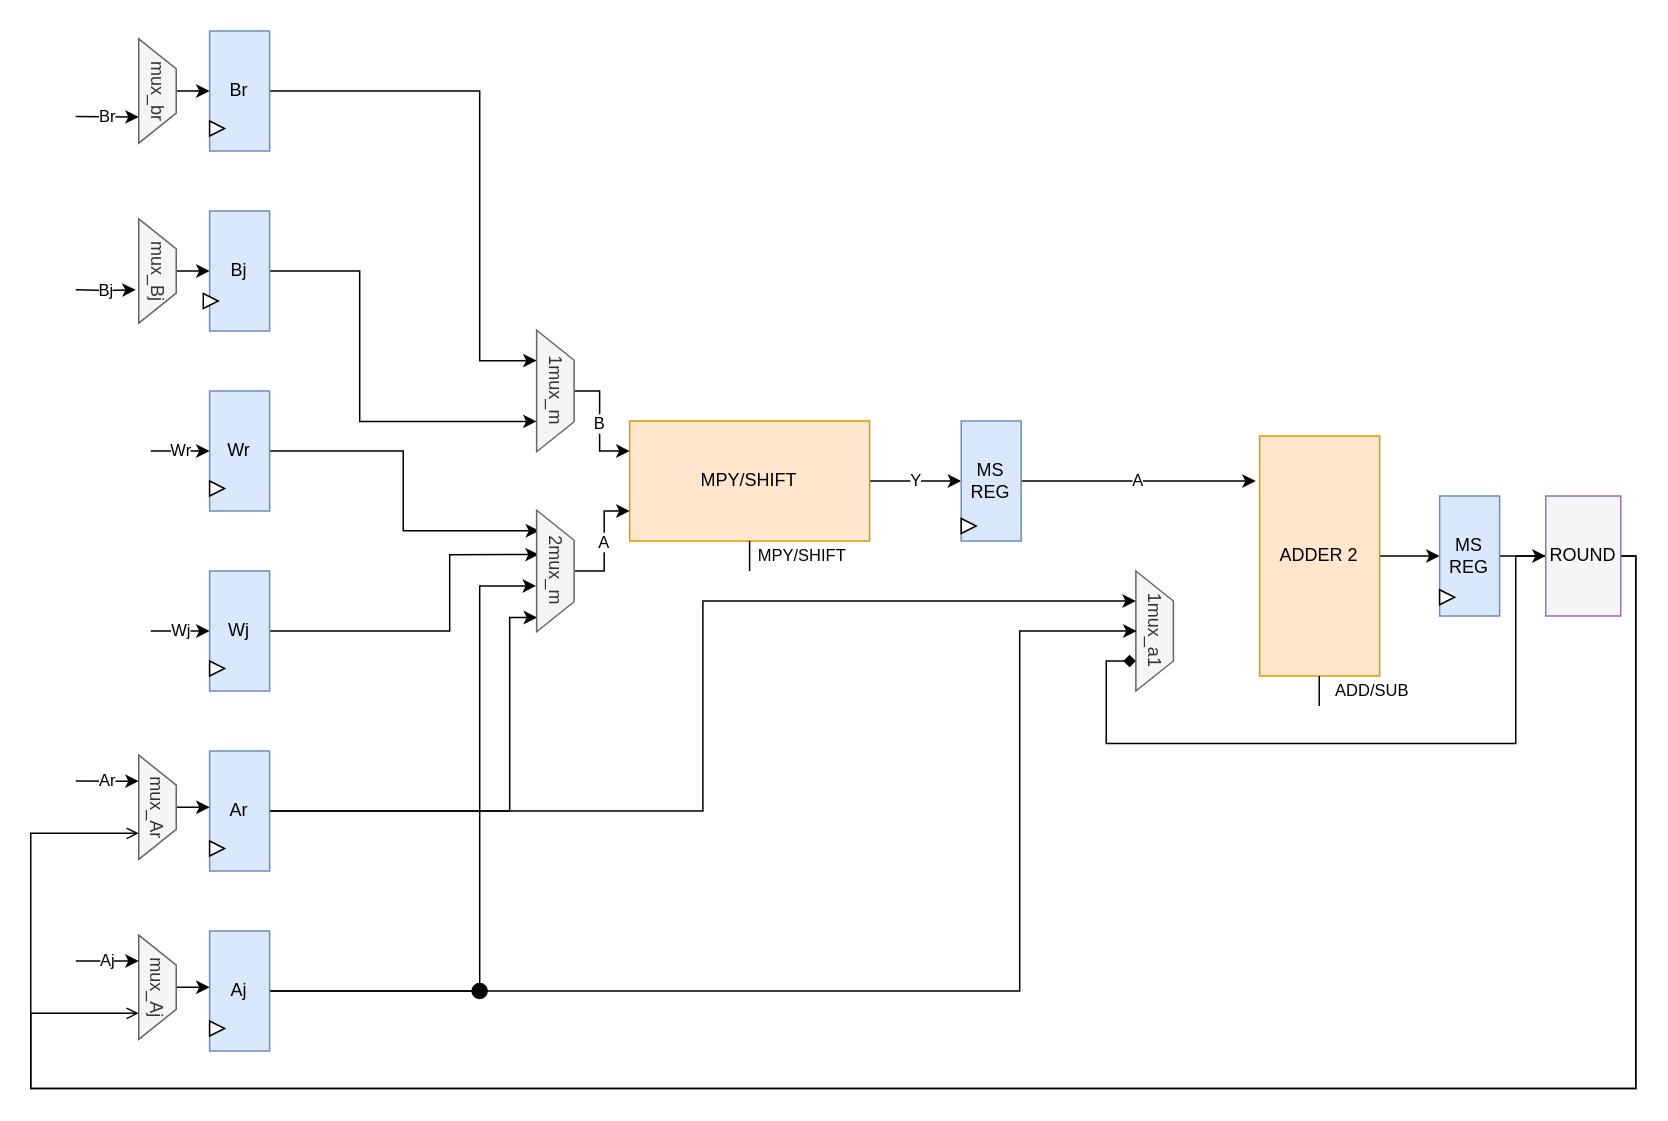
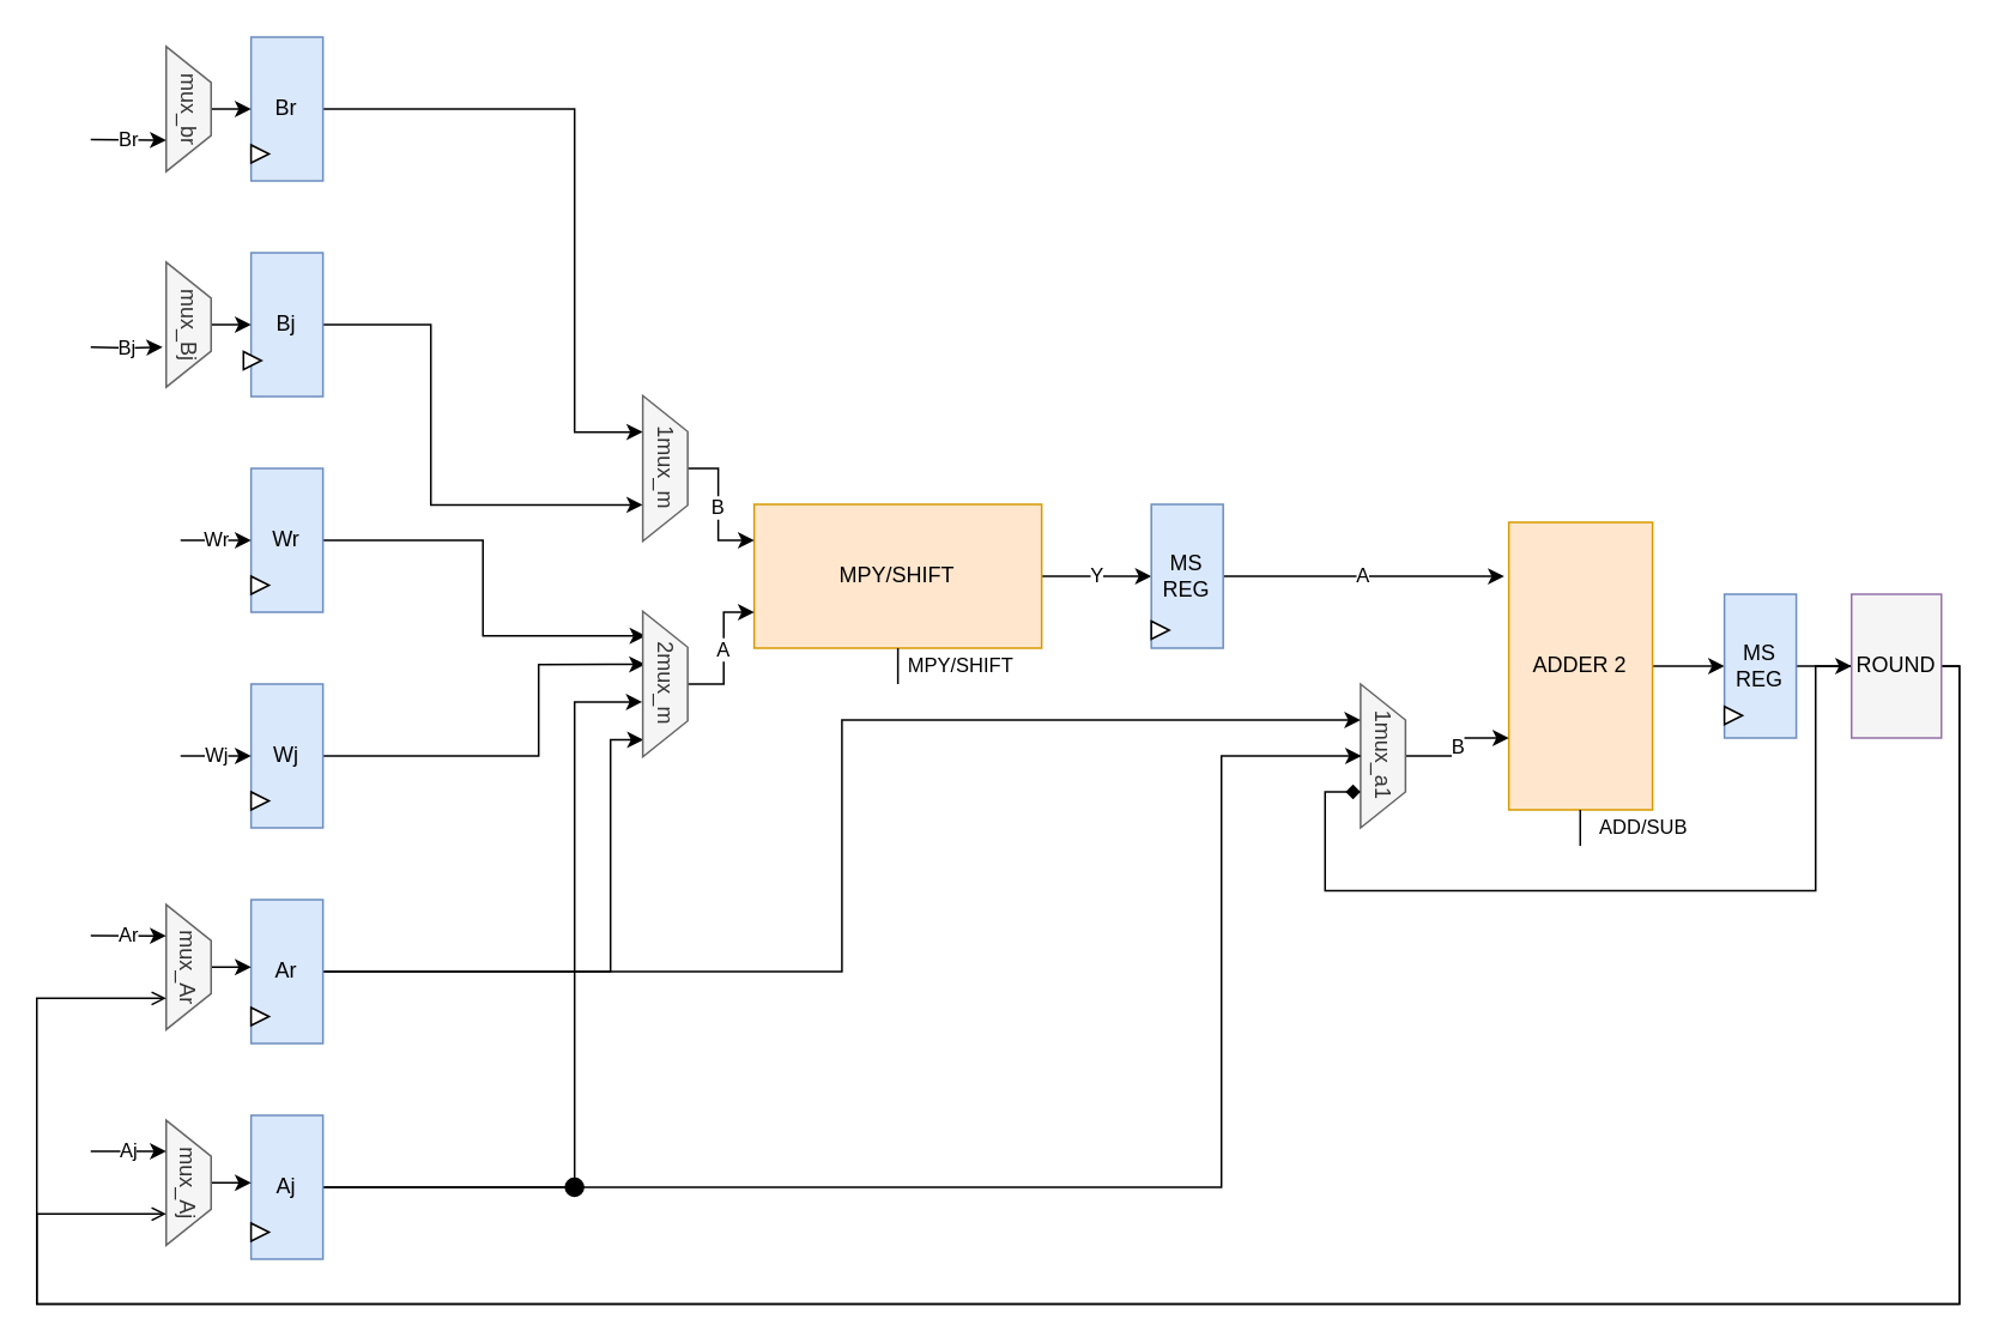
  <mxCell id="0" />
  <mxCell id="1" parent="0" />
  <mxCell id="2" style="edgeStyle=orthogonalEdgeStyle;rounded=0;orthogonalLoop=1;jettySize=auto;html=1;entryX=0;entryY=0.5;entryDx=0;entryDy=0;" edge="1" parent="1" source="3" target="35"><mxGeometry relative="1" as="geometry" /></mxCell>
  <mxCell id="3" value="ADDER 2" style="rounded=0;whiteSpace=wrap;html=1;fillColor=#ffe6cc;strokeColor=#d79b00;" parent="1" vertex="1"><mxGeometry x="839.25" y="290" width="80" height="160" as="geometry" /></mxCell>
  <mxCell id="4" value="Y" style="edgeStyle=orthogonalEdgeStyle;rounded=0;orthogonalLoop=1;jettySize=auto;html=1;entryX=0;entryY=0.5;entryDx=0;entryDy=0;" parent="1" source="5" target="27" edge="1"><mxGeometry relative="1" as="geometry" /></mxCell>
  <mxCell id="5" value="MPY/SHIFT" style="whiteSpace=wrap;html=1;fillColor=#ffe6cc;strokeColor=#d79b00;" parent="1" vertex="1"><mxGeometry x="419.25" y="280" width="160" height="80" as="geometry" /></mxCell>
  <mxCell id="6" style="edgeStyle=orthogonalEdgeStyle;rounded=0;orthogonalLoop=1;jettySize=auto;html=1;entryX=0.365;entryY=0.942;entryDx=0;entryDy=0;entryPerimeter=0;" edge="1" parent="1" source="7" target="25"><mxGeometry relative="1" as="geometry"><Array as="points"><mxPoint x="299.25" y="420" /><mxPoint x="299.25" y="369" /></Array></mxGeometry></mxCell>
  <mxCell id="7" value="Wj" style="whiteSpace=wrap;html=1;fillColor=#dae8fc;strokeColor=#6c8ebf;" parent="1" vertex="1"><mxGeometry x="139.25" y="380" width="40" height="80" as="geometry" /></mxCell>
  <mxCell id="8" style="edgeStyle=orthogonalEdgeStyle;rounded=0;orthogonalLoop=1;jettySize=auto;html=1;entryX=0.169;entryY=0.932;entryDx=0;entryDy=0;entryPerimeter=0;" edge="1" parent="1" source="9" target="25"><mxGeometry relative="1" as="geometry" /></mxCell>
  <mxCell id="9" value="Wr" style="whiteSpace=wrap;html=1;fillColor=#dae8fc;strokeColor=#6c8ebf;" parent="1" vertex="1"><mxGeometry x="139.25" y="260" width="40" height="80" as="geometry" /></mxCell>
+ <mxCell id="10" value="B" style="edgeStyle=orthogonalEdgeStyle;rounded=0;orthogonalLoop=1;jettySize=auto;html=1;entryX=0;entryY=0.75;entryDx=0;entryDy=0;" edge="1" parent="1" source="11" target="3"><mxGeometry relative="1" as="geometry" /></mxCell>
  <mxCell id="11" value="1mux_a1" style="shape=trapezoid;perimeter=trapezoidPerimeter;whiteSpace=wrap;html=1;fixedSize=1;rotation=90;fillColor=#f5f5f5;strokeColor=#666666;fontColor=#333333;" parent="1" vertex="1"><mxGeometry x="729.25" y="407.5" width="80" height="25" as="geometry" /></mxCell>
  <mxCell id="12" style="edgeStyle=orthogonalEdgeStyle;rounded=0;orthogonalLoop=1;jettySize=auto;html=1;entryX=0.75;entryY=1;entryDx=0;entryDy=0;" edge="1" parent="1" source="13" target="23"><mxGeometry relative="1" as="geometry"><Array as="points"><mxPoint x="239.25" y="180" /><mxPoint x="239.25" y="280" /></Array></mxGeometry></mxCell>
  <mxCell id="13" value="Bj" style="whiteSpace=wrap;html=1;fillColor=#dae8fc;strokeColor=#6c8ebf;" parent="1" vertex="1"><mxGeometry x="139.25" y="140" width="40" height="80" as="geometry" /></mxCell>
  <mxCell id="14" style="edgeStyle=orthogonalEdgeStyle;rounded=0;orthogonalLoop=1;jettySize=auto;html=1;entryX=0.25;entryY=1;entryDx=0;entryDy=0;" edge="1" parent="1" source="15" target="23"><mxGeometry relative="1" as="geometry"><Array as="points"><mxPoint x="319.25" y="60" /><mxPoint x="319.25" y="240" /></Array></mxGeometry></mxCell>
  <mxCell id="15" value="Br" style="whiteSpace=wrap;html=1;fillColor=#dae8fc;strokeColor=#6c8ebf;" parent="1" vertex="1"><mxGeometry x="139.25" y="20" width="40" height="80" as="geometry" /></mxCell>
  <mxCell id="16" style="edgeStyle=orthogonalEdgeStyle;rounded=0;orthogonalLoop=1;jettySize=auto;html=1;" edge="1" parent="1" source="18"><mxGeometry relative="1" as="geometry"><mxPoint x="757.25" y="420" as="targetPoint" /><Array as="points"><mxPoint x="679.25" y="660" /><mxPoint x="679.25" y="420" /><mxPoint x="757.25" y="420" /></Array></mxGeometry></mxCell>
  <mxCell id="17" style="edgeStyle=orthogonalEdgeStyle;rounded=0;orthogonalLoop=1;jettySize=auto;html=1;entryX=0.623;entryY=1.013;entryDx=0;entryDy=0;entryPerimeter=0;" edge="1" parent="1" source="18" target="25"><mxGeometry relative="1" as="geometry"><Array as="points"><mxPoint x="319.25" y="660" /><mxPoint x="319.25" y="390" /></Array></mxGeometry></mxCell>
  <mxCell id="18" value="Aj" style="whiteSpace=wrap;html=1;fillColor=#dae8fc;strokeColor=#6c8ebf;" parent="1" vertex="1"><mxGeometry x="139.25" y="620" width="40" height="80" as="geometry" /></mxCell>
  <mxCell id="19" style="edgeStyle=orthogonalEdgeStyle;rounded=0;orthogonalLoop=1;jettySize=auto;html=1;entryX=0.25;entryY=1;entryDx=0;entryDy=0;" edge="1" parent="1" source="21" target="11"><mxGeometry relative="1" as="geometry" /></mxCell>
  <mxCell id="20" style="edgeStyle=orthogonalEdgeStyle;rounded=0;orthogonalLoop=1;jettySize=auto;html=1;entryX=0.883;entryY=0.987;entryDx=0;entryDy=0;entryPerimeter=0;" edge="1" parent="1" source="21" target="25"><mxGeometry relative="1" as="geometry"><mxPoint x="357.25" y="390" as="targetPoint" /><Array as="points"><mxPoint x="339.25" y="540" /><mxPoint x="339.25" y="411" /></Array></mxGeometry></mxCell>
  <mxCell id="21" value="Ar" style="whiteSpace=wrap;html=1;fillColor=#dae8fc;strokeColor=#6c8ebf;" parent="1" vertex="1"><mxGeometry x="139.25" y="500" width="40" height="80" as="geometry" /></mxCell>
  <mxCell id="22" value="B" style="edgeStyle=none;rounded=0;orthogonalLoop=1;jettySize=auto;html=1;entryX=0;entryY=0.25;entryDx=0;entryDy=0;" parent="1" source="23" target="5" edge="1"><mxGeometry relative="1" as="geometry"><Array as="points"><mxPoint x="399.25" y="260" /><mxPoint x="399.25" y="300" /></Array></mxGeometry></mxCell>
  <mxCell id="23" value="1mux_m" style="shape=trapezoid;perimeter=trapezoidPerimeter;whiteSpace=wrap;html=1;fixedSize=1;rotation=90;fillColor=#f5f5f5;strokeColor=#666666;fontColor=#333333;" parent="1" vertex="1"><mxGeometry x="329.25" y="247.5" width="81" height="25" as="geometry" /></mxCell>
  <mxCell id="24" value="A" style="edgeStyle=orthogonalEdgeStyle;rounded=0;orthogonalLoop=1;jettySize=auto;html=1;entryX=0;entryY=0.75;entryDx=0;entryDy=0;" parent="1" source="25" target="5" edge="1"><mxGeometry relative="1" as="geometry" /></mxCell>
  <mxCell id="25" value="2mux_m" style="shape=trapezoid;perimeter=trapezoidPerimeter;whiteSpace=wrap;html=1;fixedSize=1;rotation=90;fillColor=#f5f5f5;strokeColor=#666666;fontColor=#333333;" parent="1" vertex="1"><mxGeometry x="329.25" y="367.5" width="81" height="25" as="geometry" /></mxCell>
  <mxCell id="26" value="A" style="edgeStyle=orthogonalEdgeStyle;rounded=0;orthogonalLoop=1;jettySize=auto;html=1;entryX=-0.032;entryY=0.188;entryDx=0;entryDy=0;entryPerimeter=0;" edge="1" parent="1" source="27" target="3"><mxGeometry relative="1" as="geometry" /></mxCell>
  <mxCell id="27" value="MS&lt;br&gt;REG" style="rounded=0;whiteSpace=wrap;html=1;fillColor=#dae8fc;strokeColor=#6c8ebf;" parent="1" vertex="1"><mxGeometry x="640.29" y="280" width="40" height="80" as="geometry" /></mxCell>
  <mxCell id="28" value="" style="triangle;whiteSpace=wrap;html=1;" vertex="1" parent="1"><mxGeometry x="139.25" y="320" width="10" height="10" as="geometry" /></mxCell>
  <mxCell id="29" value="" style="triangle;whiteSpace=wrap;html=1;" vertex="1" parent="1"><mxGeometry x="139.25" y="440" width="10" height="10" as="geometry" /></mxCell>
  <mxCell id="30" value="" style="triangle;whiteSpace=wrap;html=1;" vertex="1" parent="1"><mxGeometry x="139.25" y="560" width="10" height="10" as="geometry" /></mxCell>
  <mxCell id="31" value="" style="triangle;whiteSpace=wrap;html=1;" vertex="1" parent="1"><mxGeometry x="139.25" y="680" width="10" height="10" as="geometry" /></mxCell>
  <mxCell id="32" value="" style="triangle;whiteSpace=wrap;html=1;" vertex="1" parent="1"><mxGeometry x="135" y="195" width="10" height="10" as="geometry" /></mxCell>
  <mxCell id="33" value="" style="triangle;whiteSpace=wrap;html=1;" vertex="1" parent="1"><mxGeometry x="139.25" y="80" width="10" height="10" as="geometry" /></mxCell>
  <mxCell id="34" style="edgeStyle=orthogonalEdgeStyle;rounded=0;orthogonalLoop=1;jettySize=auto;html=1;" edge="1" parent="1" source="35" target="58"><mxGeometry relative="1" as="geometry" /></mxCell>
  <mxCell id="35" value="MS&lt;br&gt;REG" style="rounded=0;whiteSpace=wrap;html=1;fillColor=#dae8fc;strokeColor=#6c8ebf;" vertex="1" parent="1"><mxGeometry x="959.25" y="330" width="40" height="80" as="geometry" /></mxCell>
  <mxCell id="36" value="" style="ellipse;whiteSpace=wrap;html=1;aspect=fixed;fillColor=#000000;perimeterSpacing=1;sketch=0;shadow=0;" vertex="1" parent="1"><mxGeometry x="314.25" y="655" width="10" height="10" as="geometry" /></mxCell>
  <mxCell id="37" value="" style="triangle;whiteSpace=wrap;html=1;" vertex="1" parent="1"><mxGeometry x="640.29" y="345" width="10" height="10" as="geometry" /></mxCell>
  <mxCell id="38" value="" style="triangle;whiteSpace=wrap;html=1;" vertex="1" parent="1"><mxGeometry x="959.25" y="392.5" width="10" height="10" as="geometry" /></mxCell>
  <mxCell id="39" value="MPY/SHIFT" style="endArrow=none;html=1;entryX=0.5;entryY=1;entryDx=0;entryDy=0;" edge="1" parent="1" target="5"><mxGeometry y="-35" width="50" height="50" relative="1" as="geometry"><mxPoint x="499.25" y="380" as="sourcePoint" /><mxPoint x="579.25" y="385" as="targetPoint" /><mxPoint as="offset" /></mxGeometry></mxCell>
  <mxCell id="40" value="ADD/SUB" style="endArrow=none;html=1;entryX=0.5;entryY=1;entryDx=0;entryDy=0;" edge="1" parent="1"><mxGeometry y="-35" width="50" height="50" relative="1" as="geometry"><mxPoint x="879.01" y="470" as="sourcePoint" /><mxPoint x="879.01" y="450" as="targetPoint" /><mxPoint as="offset" /></mxGeometry></mxCell>
  <mxCell id="41" style="edgeStyle=orthogonalEdgeStyle;rounded=0;orthogonalLoop=1;jettySize=auto;html=1;entryX=0;entryY=0.5;entryDx=0;entryDy=0;" edge="1" parent="1" source="42" target="15"><mxGeometry relative="1" as="geometry"><mxPoint x="135" y="60" as="targetPoint" /></mxGeometry></mxCell>
  <mxCell id="42" value="mux_br" style="shape=trapezoid;perimeter=trapezoidPerimeter;whiteSpace=wrap;html=1;fixedSize=1;rotation=90;fillColor=#f5f5f5;strokeColor=#666666;fontColor=#333333;" vertex="1" parent="1"><mxGeometry x="69.75" y="47.5" width="69.5" height="25" as="geometry" /></mxCell>
  <mxCell id="43" style="edgeStyle=orthogonalEdgeStyle;rounded=0;orthogonalLoop=1;jettySize=auto;html=1;entryX=0;entryY=0.5;entryDx=0;entryDy=0;" edge="1" parent="1" source="44" target="13"><mxGeometry relative="1" as="geometry"><mxPoint x="135" y="182.5" as="targetPoint" /></mxGeometry></mxCell>
  <mxCell id="44" value="mux_Bj" style="shape=trapezoid;perimeter=trapezoidPerimeter;whiteSpace=wrap;html=1;fixedSize=1;rotation=90;fillColor=#f5f5f5;strokeColor=#666666;fontColor=#333333;" vertex="1" parent="1"><mxGeometry x="69.75" y="167.5" width="69.5" height="25" as="geometry" /></mxCell>
  <mxCell id="45" value="Wr" style="edgeStyle=orthogonalEdgeStyle;rounded=0;orthogonalLoop=1;jettySize=auto;html=1;entryX=0;entryY=0.5;entryDx=0;entryDy=0;" edge="1" parent="1"><mxGeometry relative="1" as="geometry"><mxPoint x="139.25" y="300" as="targetPoint" /><mxPoint x="100" y="300" as="sourcePoint" /></mxGeometry></mxCell>
  <mxCell id="46" value="Wj" style="edgeStyle=orthogonalEdgeStyle;rounded=0;orthogonalLoop=1;jettySize=auto;html=1;entryX=0;entryY=0.5;entryDx=0;entryDy=0;" edge="1" parent="1"><mxGeometry relative="1" as="geometry"><mxPoint x="139.25" y="420" as="targetPoint" /><mxPoint x="100" y="420" as="sourcePoint" /></mxGeometry></mxCell>
  <mxCell id="47" style="edgeStyle=orthogonalEdgeStyle;rounded=0;orthogonalLoop=1;jettySize=auto;html=1;entryX=0;entryY=0.5;entryDx=0;entryDy=0;" edge="1" parent="1" source="48"><mxGeometry relative="1" as="geometry"><mxPoint x="139.25" y="537.5" as="targetPoint" /></mxGeometry></mxCell>
  <mxCell id="48" value="mux_Ar" style="shape=trapezoid;perimeter=trapezoidPerimeter;whiteSpace=wrap;html=1;fixedSize=1;rotation=90;fillColor=#f5f5f5;strokeColor=#666666;fontColor=#333333;" vertex="1" parent="1"><mxGeometry x="69.75" y="525" width="69.5" height="25" as="geometry" /></mxCell>
  <mxCell id="49" style="edgeStyle=orthogonalEdgeStyle;rounded=0;orthogonalLoop=1;jettySize=auto;html=1;entryX=0;entryY=0.5;entryDx=0;entryDy=0;" edge="1" parent="1" source="50"><mxGeometry relative="1" as="geometry"><mxPoint x="139.25" y="657.5" as="targetPoint" /></mxGeometry></mxCell>
  <mxCell id="50" value="mux_Aj" style="shape=trapezoid;perimeter=trapezoidPerimeter;whiteSpace=wrap;html=1;fixedSize=1;rotation=90;fillColor=#f5f5f5;strokeColor=#666666;fontColor=#333333;" vertex="1" parent="1"><mxGeometry x="69.75" y="645" width="69.5" height="25" as="geometry" /></mxCell>
  <mxCell id="51" value="Bj" style="edgeStyle=orthogonalEdgeStyle;rounded=0;orthogonalLoop=1;jettySize=auto;html=1;entryX=0.68;entryY=1.08;entryDx=0;entryDy=0;entryPerimeter=0;" edge="1" parent="1" target="44"><mxGeometry relative="1" as="geometry"><mxPoint x="89.25" y="192.5" as="targetPoint" /><mxPoint x="50" y="192.5" as="sourcePoint" /></mxGeometry></mxCell>
  <mxCell id="52" value="Br" style="edgeStyle=orthogonalEdgeStyle;rounded=0;orthogonalLoop=1;jettySize=auto;html=1;entryX=0.75;entryY=1;entryDx=0;entryDy=0;" edge="1" parent="1" target="42"><mxGeometry relative="1" as="geometry"><mxPoint x="90" y="80.01" as="targetPoint" /><mxPoint x="50" y="77" as="sourcePoint" /><Array as="points"><mxPoint x="50" y="77" /><mxPoint x="71" y="77" /></Array></mxGeometry></mxCell>
  <mxCell id="53" value="Ar" style="edgeStyle=orthogonalEdgeStyle;rounded=0;orthogonalLoop=1;jettySize=auto;html=1;entryX=0.25;entryY=1;entryDx=0;entryDy=0;" edge="1" parent="1" target="48"><mxGeometry relative="1" as="geometry"><mxPoint x="90" y="525.01" as="targetPoint" /><mxPoint x="50" y="520" as="sourcePoint" /><Array as="points"><mxPoint x="50" y="520" /><mxPoint x="71" y="520" /></Array></mxGeometry></mxCell>
  <mxCell id="54" value="Aj" style="edgeStyle=orthogonalEdgeStyle;rounded=0;orthogonalLoop=1;jettySize=auto;html=1;" edge="1" parent="1"><mxGeometry relative="1" as="geometry"><mxPoint x="92" y="640" as="targetPoint" /><mxPoint x="50" y="640" as="sourcePoint" /><Array as="points"><mxPoint x="85" y="640" /><mxPoint x="85" y="640" /></Array></mxGeometry></mxCell>
  <mxCell id="55" style="edgeStyle=orthogonalEdgeStyle;rounded=0;orthogonalLoop=1;jettySize=auto;html=1;entryX=0.75;entryY=1;entryDx=0;entryDy=0;endArrow=diamond;" edge="1" parent="1" source="58" target="11"><mxGeometry relative="1" as="geometry"><Array as="points"><mxPoint x="1010" y="370" /><mxPoint x="1010" y="495" /><mxPoint x="737" y="495" /><mxPoint x="737" y="440" /></Array></mxGeometry></mxCell>
  <mxCell id="56" style="edgeStyle=orthogonalEdgeStyle;rounded=0;orthogonalLoop=1;jettySize=auto;html=1;entryX=0.75;entryY=1;entryDx=0;entryDy=0;endArrow=open;" edge="1" parent="1" source="58" target="50"><mxGeometry relative="1" as="geometry"><Array as="points"><mxPoint x="1090" y="370" /><mxPoint x="1090" y="725" /><mxPoint x="20" y="725" /><mxPoint x="20" y="675" /></Array></mxGeometry></mxCell>
  <mxCell id="57" style="edgeStyle=orthogonalEdgeStyle;rounded=0;orthogonalLoop=1;jettySize=auto;html=1;entryX=0.75;entryY=1;entryDx=0;entryDy=0;endArrow=open;" edge="1" parent="1" source="58" target="48"><mxGeometry relative="1" as="geometry"><Array as="points"><mxPoint x="1090" y="370" /><mxPoint x="1090" y="725" /><mxPoint x="20" y="725" /><mxPoint x="20" y="555" /></Array></mxGeometry></mxCell>
  <mxCell id="58" value="ROUND" style="rounded=0;whiteSpace=wrap;html=1;fillColor=#f5f5f5;strokeColor=#9673a6;" vertex="1" parent="1"><mxGeometry x="1030" y="330" width="50" height="80" as="geometry" /></mxCell>
